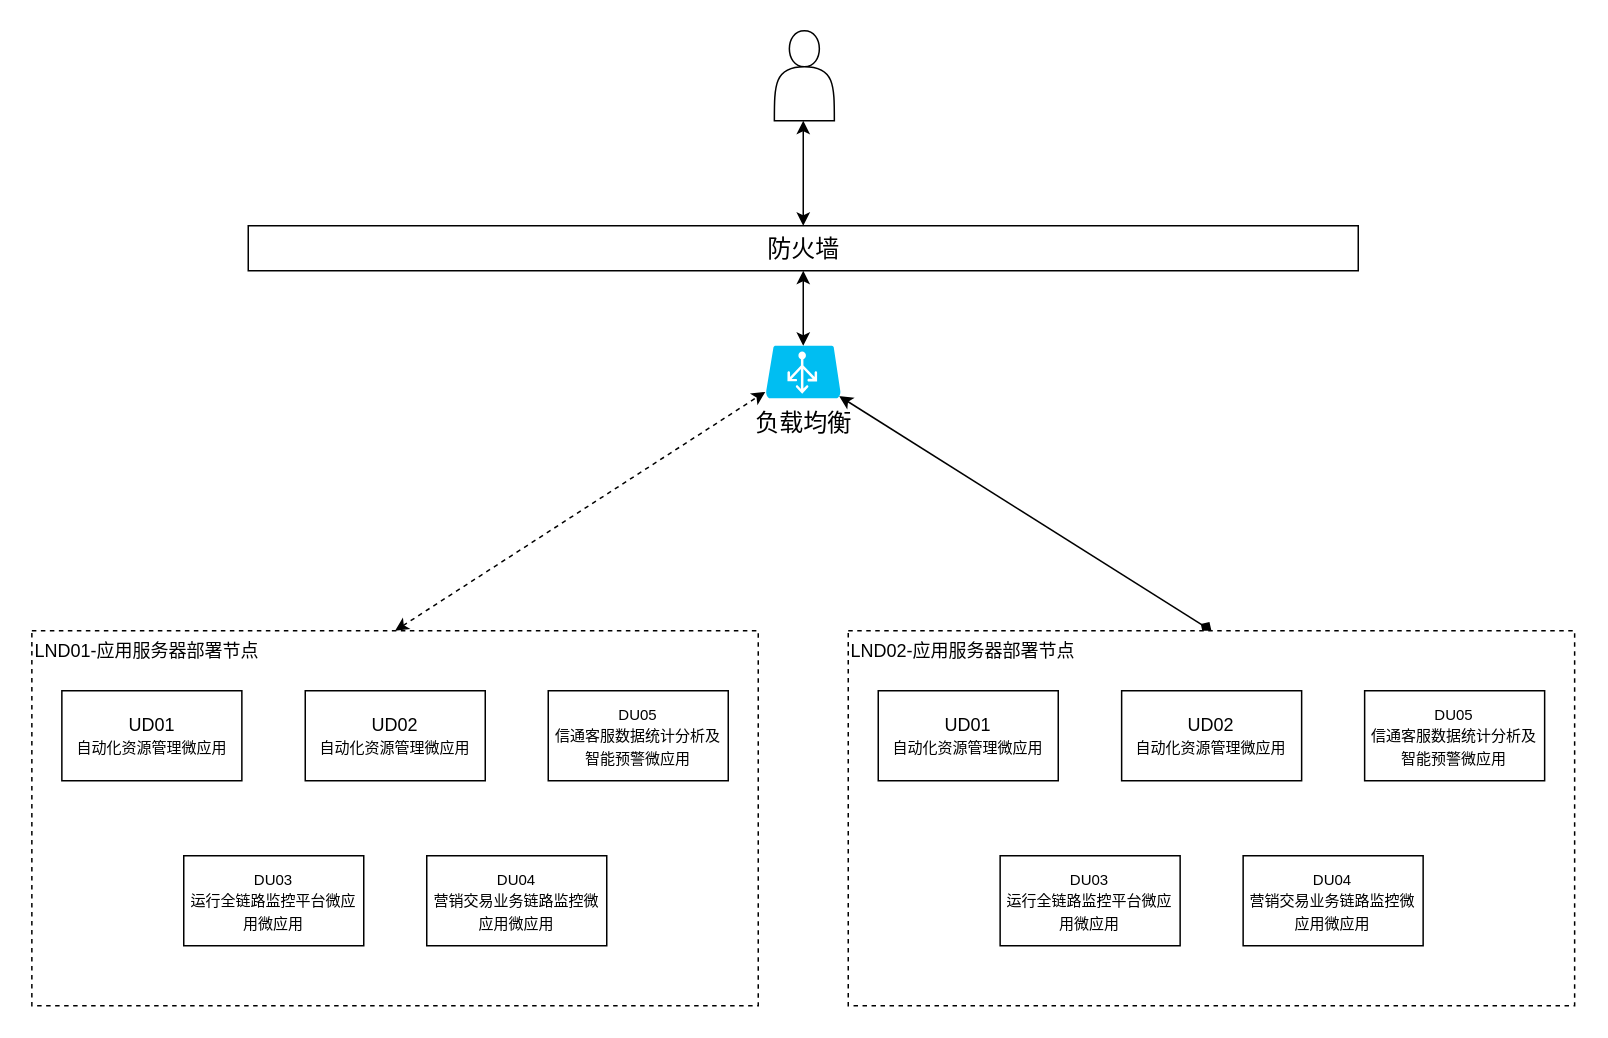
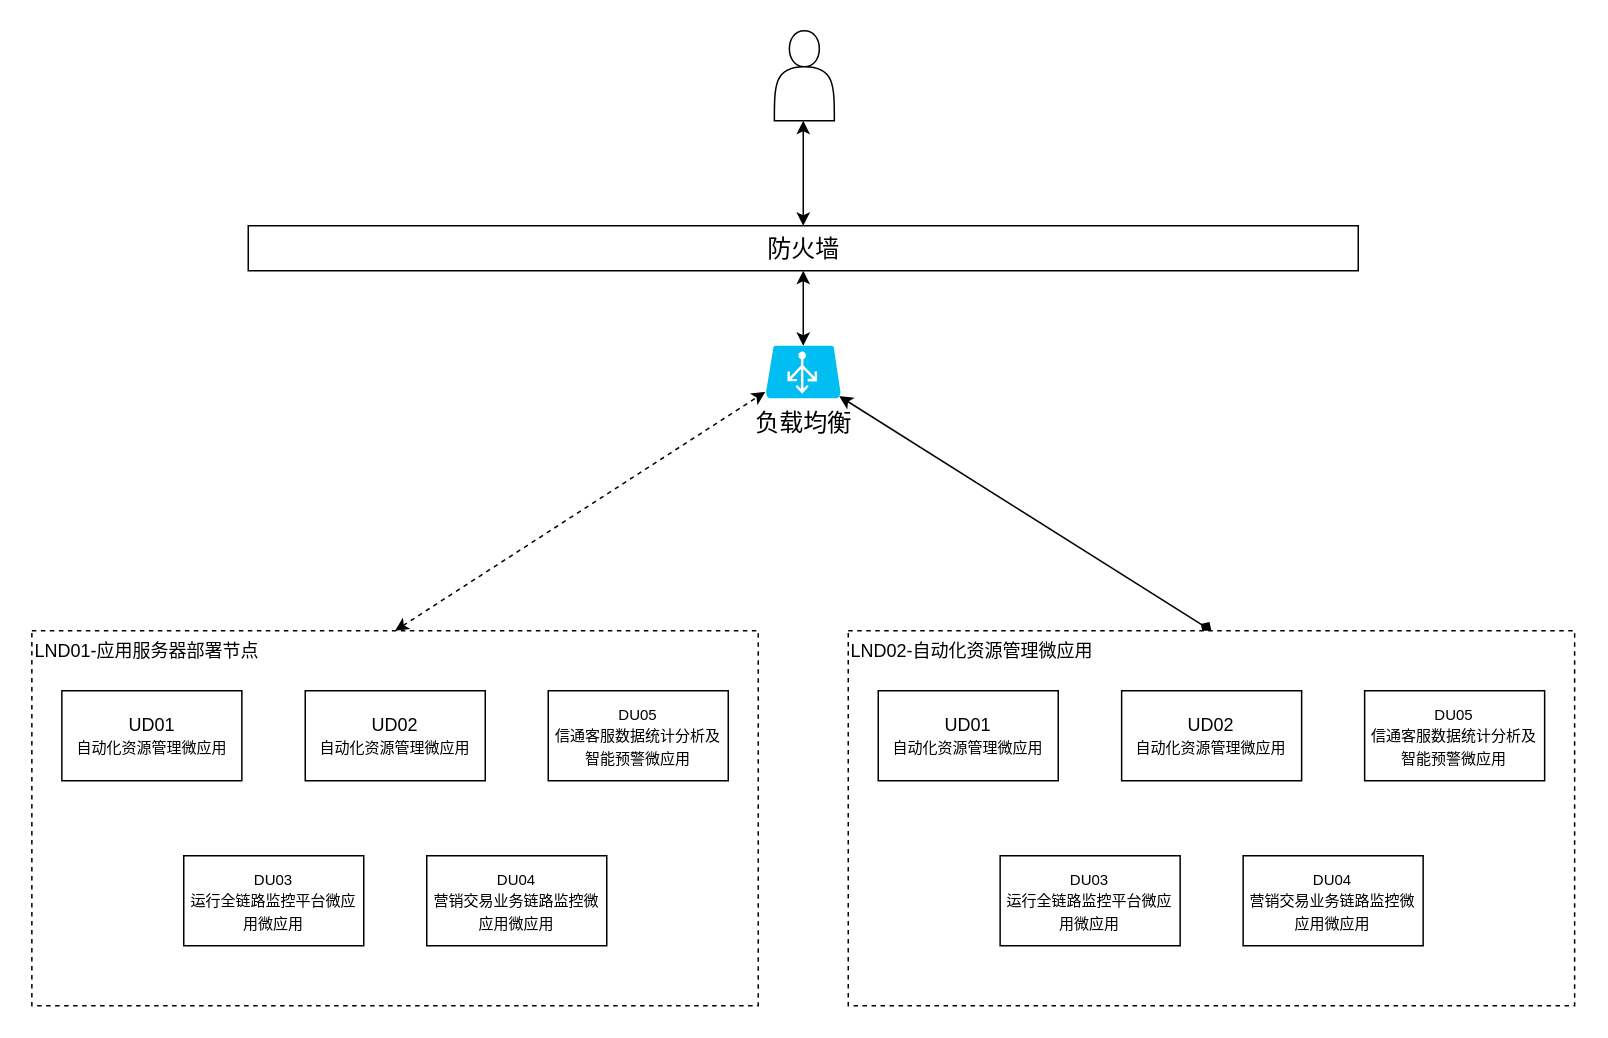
  <mxCell id="0" />
  <mxCell id="1" parent="0" />
  <mxCell id="2" value="LND01-应用服务器部署节点" style="rounded=0;whiteSpace=wrap;html=1;dashed=1;labelPosition=center;verticalLabelPosition=middle;align=left;verticalAlign=top;" vertex="1" parent="1"><mxGeometry x="20.74" y="420" width="484.26" height="250" as="geometry" /></mxCell>
  <mxCell id="3" value="防火墙" style="html=1;fontSize=16;" vertex="1" parent="1"><mxGeometry x="165" y="150" width="740" height="30" as="geometry" /></mxCell>
  <mxCell id="4" value="负载均衡" style="verticalLabelPosition=bottom;html=1;verticalAlign=top;align=center;strokeColor=none;fillColor=#00BEF2;shape=mxgraph.azure.azure_load_balancer;fontSize=16;" vertex="1" parent="1"><mxGeometry x="510" y="230" width="50" height="35" as="geometry" /></mxCell>
  <mxCell id="5" value="" style="shape=actor;whiteSpace=wrap;html=1;" vertex="1" parent="1"><mxGeometry x="515.74" y="20" width="40" height="60" as="geometry" /></mxCell>
  <mxCell id="6" value="" style="endArrow=classic;startArrow=classic;html=1;rounded=0;" edge="1" parent="1" source="3"><mxGeometry width="50" height="50" relative="1" as="geometry"><mxPoint x="485" y="130" as="sourcePoint" /><mxPoint x="535" y="80" as="targetPoint" /></mxGeometry></mxCell>
  <mxCell id="7" value="" style="endArrow=classic;startArrow=classic;html=1;rounded=0;exitX=0.5;exitY=0;exitDx=0;exitDy=0;exitPerimeter=0;" edge="1" parent="1" source="4"><mxGeometry width="50" height="50" relative="1" as="geometry"><mxPoint x="485" y="230" as="sourcePoint" /><mxPoint x="535" y="180" as="targetPoint" /></mxGeometry></mxCell>
  <mxCell id="8" value="&lt;span style=&quot;font-size: 10px;&quot;&gt;DU05&lt;/span&gt;&lt;br style=&quot;font-size: 10px;&quot;&gt;&lt;span style=&quot;font-size: 10px; background-color: initial; font-family: 方正仿宋_GBK;&quot;&gt;信通客服数据统计分析及智能预警微应用&lt;/span&gt;" style="rounded=0;whiteSpace=wrap;html=1;container=0;" vertex="1" parent="1"><mxGeometry x="365" y="460" width="120" height="60" as="geometry" /></mxCell>
  <mxCell id="9" value="&lt;span style=&quot;font-size: 10px;&quot;&gt;DU04&lt;/span&gt;&lt;br style=&quot;font-size: 10px;&quot;&gt;&lt;span style=&quot;font-size: 10px; background-color: initial; font-family: 方正仿宋_GBK;&quot;&gt;营销交易业务链路监控微应用&lt;/span&gt;&lt;span style=&quot;font-size: 10px;&quot;&gt;微应用&lt;/span&gt;" style="rounded=0;whiteSpace=wrap;html=1;container=0;" vertex="1" parent="1"><mxGeometry x="284" y="570" width="120" height="60" as="geometry" /></mxCell>
  <mxCell id="10" value="&lt;span style=&quot;font-size: 10px;&quot;&gt;DU03&lt;/span&gt;&lt;br style=&quot;font-size: 10px;&quot;&gt;&lt;span style=&quot;font-size: 10px; background-color: initial; font-family: 方正仿宋_GBK;&quot;&gt;运行全链路监控平台微应用&lt;/span&gt;&lt;span style=&quot;font-size: 10px;&quot;&gt;微应用&lt;/span&gt;" style="rounded=0;whiteSpace=wrap;html=1;container=0;" vertex="1" parent="1"><mxGeometry x="122" y="570" width="120" height="60" as="geometry" /></mxCell>
  <mxCell id="11" value="UD01&lt;br&gt;&lt;span style=&quot;font-size: 10px;&quot;&gt;自动化资源管理微应用&lt;/span&gt;" style="rounded=0;whiteSpace=wrap;html=1;" vertex="1" parent="1"><mxGeometry x="40.74" y="460" width="120" height="60" as="geometry" /></mxCell>
  <mxCell id="12" value="UD02&lt;br&gt;&lt;span style=&quot;font-size: 10px;&quot;&gt;自动化资源管理微应用&lt;/span&gt;" style="rounded=0;whiteSpace=wrap;html=1;" vertex="1" parent="1"><mxGeometry x="203" y="460" width="120" height="60" as="geometry" /></mxCell>
  <mxCell id="13" value="" style="endArrow=classic;startArrow=classic;html=1;rounded=0;exitX=0.5;exitY=0;exitDx=0;exitDy=0;entryX=-0.006;entryY=0.879;entryDx=0;entryDy=0;entryPerimeter=0;dashed=1;" edge="1" parent="1" source="2" target="4"><mxGeometry width="50" height="50" relative="1" as="geometry"><mxPoint x="315" y="380" as="sourcePoint" /><mxPoint x="365" y="330" as="targetPoint" /></mxGeometry></mxCell>
  <mxCell id="14" value="" style="endArrow=diamond;startArrow=classic;html=1;rounded=0;entryX=0.5;entryY=0;entryDx=0;entryDy=0;exitX=0.98;exitY=0.96;exitDx=0;exitDy=0;exitPerimeter=0;" edge="1" parent="1" source="4" target="15"><mxGeometry width="50" height="50" relative="1" as="geometry"><mxPoint x="705" y="380" as="sourcePoint" /><mxPoint x="969.26" y="420" as="targetPoint" /></mxGeometry></mxCell>
- <mxCell id="15" value="LND02-应用服务器部署节点" style="rounded=0;whiteSpace=wrap;html=1;dashed=1;labelPosition=center;verticalLabelPosition=middle;align=left;verticalAlign=top;" vertex="1" parent="1"><mxGeometry x="565" y="420" width="484.26" height="250" as="geometry" /></mxCell>
+ <mxCell id="15" value="LND02-自动化资源管理微应用" style="rounded=0;whiteSpace=wrap;html=1;dashed=1;labelPosition=center;verticalLabelPosition=middle;align=left;verticalAlign=top;" vertex="1" parent="1"><mxGeometry x="565" y="420" width="484.26" height="250" as="geometry" /></mxCell>
  <mxCell id="16" value="&lt;span style=&quot;font-size: 10px;&quot;&gt;DU05&lt;/span&gt;&lt;br style=&quot;font-size: 10px;&quot;&gt;&lt;span style=&quot;font-size: 10px; background-color: initial; font-family: 方正仿宋_GBK;&quot;&gt;信通客服数据统计分析及智能预警微应用&lt;/span&gt;" style="rounded=0;whiteSpace=wrap;html=1;container=0;" vertex="1" parent="1"><mxGeometry x="909.26" y="460" width="120" height="60" as="geometry" /></mxCell>
  <mxCell id="17" value="&lt;span style=&quot;font-size: 10px;&quot;&gt;DU04&lt;/span&gt;&lt;br style=&quot;font-size: 10px;&quot;&gt;&lt;span style=&quot;font-size: 10px; background-color: initial; font-family: 方正仿宋_GBK;&quot;&gt;营销交易业务链路监控微应用&lt;/span&gt;&lt;span style=&quot;font-size: 10px;&quot;&gt;微应用&lt;/span&gt;" style="rounded=0;whiteSpace=wrap;html=1;container=0;" vertex="1" parent="1"><mxGeometry x="828.26" y="570" width="120" height="60" as="geometry" /></mxCell>
  <mxCell id="18" value="&lt;span style=&quot;font-size: 10px;&quot;&gt;DU03&lt;/span&gt;&lt;br style=&quot;font-size: 10px;&quot;&gt;&lt;span style=&quot;font-size: 10px; background-color: initial; font-family: 方正仿宋_GBK;&quot;&gt;运行全链路监控平台微应用&lt;/span&gt;&lt;span style=&quot;font-size: 10px;&quot;&gt;微应用&lt;/span&gt;" style="rounded=0;whiteSpace=wrap;html=1;container=0;" vertex="1" parent="1"><mxGeometry x="666.26" y="570" width="120" height="60" as="geometry" /></mxCell>
  <mxCell id="19" value="UD01&lt;br&gt;&lt;span style=&quot;font-size: 10px;&quot;&gt;自动化资源管理微应用&lt;/span&gt;" style="rounded=0;whiteSpace=wrap;html=1;" vertex="1" parent="1"><mxGeometry x="585" y="460" width="120" height="60" as="geometry" /></mxCell>
  <mxCell id="20" value="UD02&lt;br&gt;&lt;span style=&quot;font-size: 10px;&quot;&gt;自动化资源管理微应用&lt;/span&gt;" style="rounded=0;whiteSpace=wrap;html=1;" vertex="1" parent="1"><mxGeometry x="747.26" y="460" width="120" height="60" as="geometry" /></mxCell>
